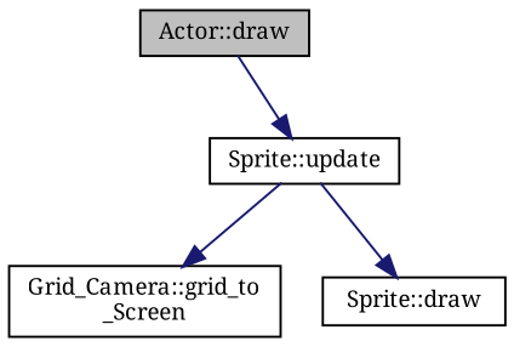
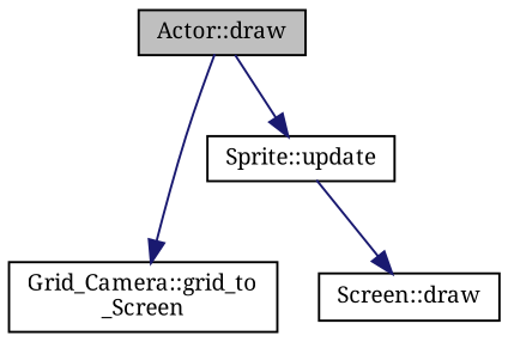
  digraph {
    fontname="Noto Serif"
    rankdir=TB
    node [color=black fillcolor=white fontname="Noto Serif" fontsize=10 shape=record style=filled]
    edge [color=midnightblue fontname="Noto Serif" fontsize=10 labelfontname=Helvetica labelfontsize=10 style=solid]
    n1 [fillcolor=grey75 fontcolor=black height=0.2 label="Actor::draw" width=0.4]
    n2 [height=0.2 label="Sprite::update" width=0.4]
    n3 [height=0.2 label="Grid_Camera::grid_to\l_Screen" width=0.4]
-   n4 [height=0.2 label="Sprite::draw" width=0.4]
+   n4 [height=0.2 label="Screen::draw" width=0.4]
    n1 -> n2
-   n2 -> n3
+   n1 -> n3
    n2 -> n4
  }
